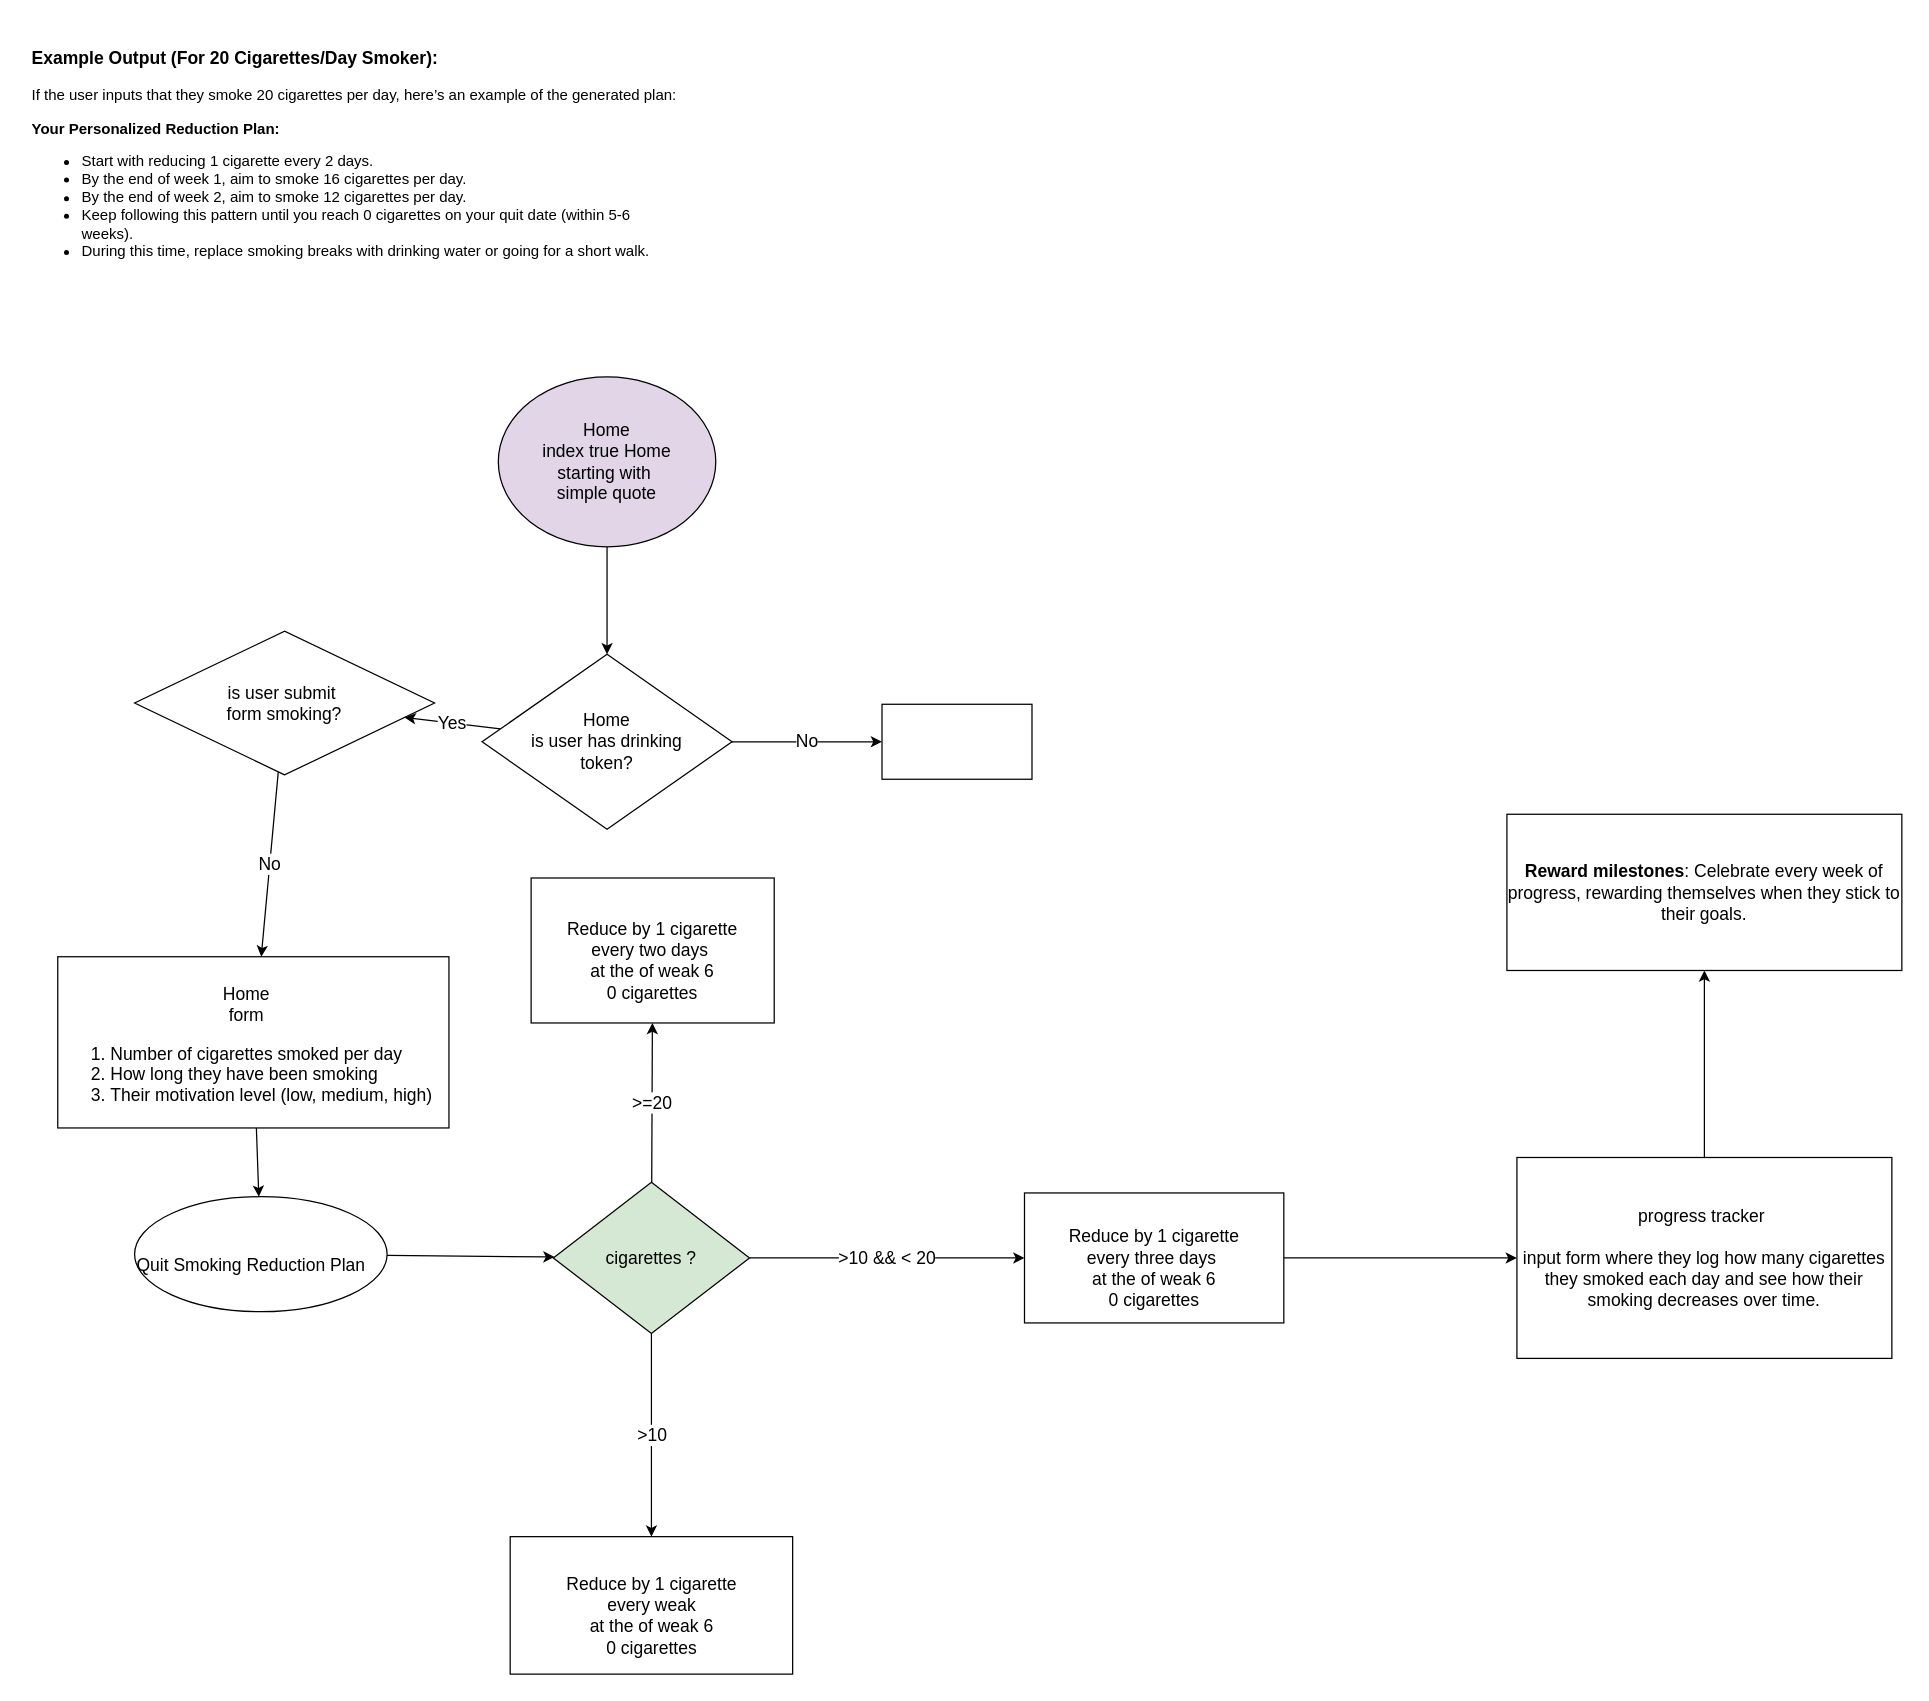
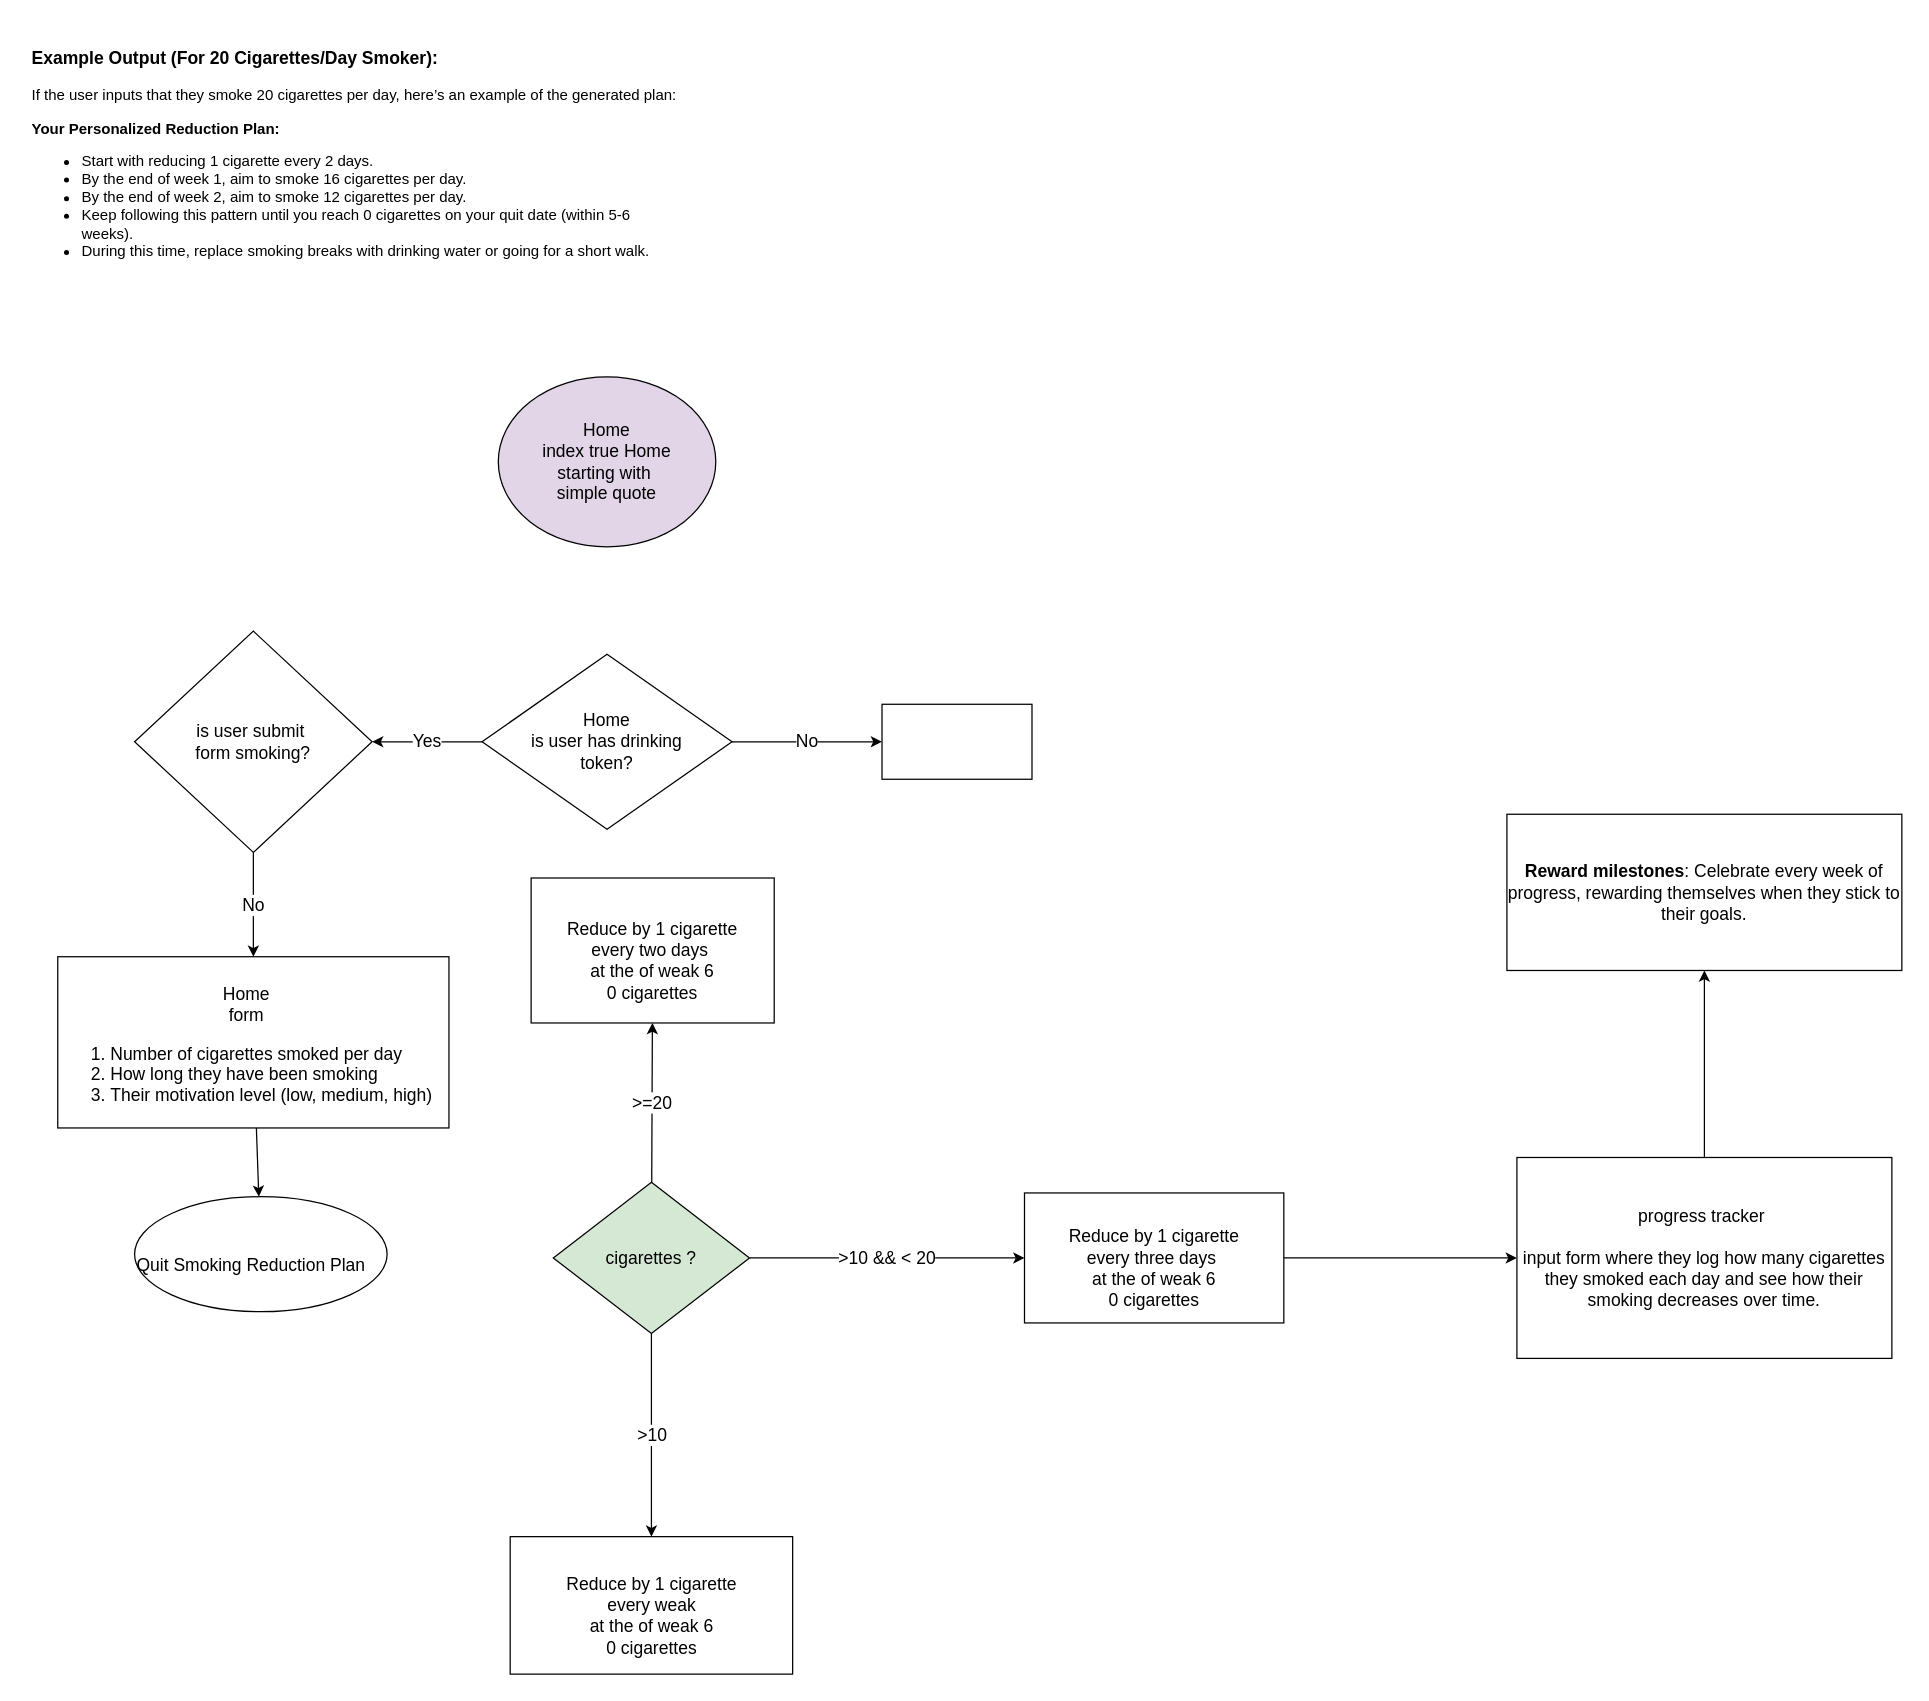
  <mxCell id="0" />
  <mxCell id="1" parent="0" />
  <mxCell id="2" value="&#10;&lt;h3&gt;Example Output (For 20 Cigarettes/Day Smoker):&lt;/h3&gt;&lt;p&gt;If the user inputs that they smoke 20 cigarettes per day, here’s an example of the generated plan:&lt;/p&gt;&lt;p&gt;&lt;strong&gt;Your Personalized Reduction Plan:&lt;/strong&gt;&lt;/p&gt;&lt;ul&gt;&lt;li&gt;Start with reducing 1 cigarette every 2 days.&lt;/li&gt;&lt;li&gt;By the end of week 1, aim to smoke 16 cigarettes per day.&lt;/li&gt;&lt;li&gt;By the end of week 2, aim to smoke 12 cigarettes per day.&lt;/li&gt;&lt;li&gt;Keep following this pattern until you reach 0 cigarettes on your quit date (within 5-6 weeks).&lt;/li&gt;&lt;li&gt;During this time, replace smoking breaks with drinking water or going for a short walk.&lt;/li&gt;&lt;/ul&gt;&#10;&#10;" style="text;html=1;strokeColor=none;fillColor=none;spacing=5;spacingTop=-20;whiteSpace=wrap;overflow=hidden;rounded=0;" vertex="1" parent="1"><mxGeometry x="20" y="20" width="530" height="260" as="geometry" /></mxCell>
- <mxCell id="3" value="" style="edgeStyle=none;html=1;fontFamily=Helvetica;fontSize=14;" edge="1" parent="1" source="4" target="7"><mxGeometry relative="1" as="geometry" /></mxCell>
  <mxCell id="4" value="Home&lt;br&gt;index true Home&lt;br&gt;starting with&amp;nbsp;&lt;br&gt;simple quote" style="ellipse;whiteSpace=wrap;html=1;fontFamily=Helvetica;fontSize=14;fillColor=#e1d5e7;" vertex="1" parent="1"><mxGeometry x="398" y="301" width="174" height="136" as="geometry" /></mxCell>
  <mxCell id="5" value="No" style="edgeStyle=none;html=1;fontFamily=Helvetica;fontSize=14;" edge="1" parent="1" source="7" target="8"><mxGeometry relative="1" as="geometry" /></mxCell>
  <mxCell id="6" value="Yes" style="edgeStyle=none;html=1;fontFamily=Helvetica;fontSize=14;" edge="1" parent="1" source="7" target="10"><mxGeometry relative="1" as="geometry" /></mxCell>
  <mxCell id="7" value="Home&lt;br&gt;is user has drinking&lt;br&gt;token?" style="rhombus;whiteSpace=wrap;html=1;fontSize=14;" vertex="1" parent="1"><mxGeometry x="385" y="523" width="200" height="140" as="geometry" /></mxCell>
  <mxCell id="8" value="" style="whiteSpace=wrap;html=1;fontSize=14;" vertex="1" parent="1"><mxGeometry x="705" y="563" width="120" height="60" as="geometry" /></mxCell>
  <mxCell id="9" value="No" style="edgeStyle=none;html=1;fontFamily=Helvetica;fontSize=14;" edge="1" parent="1" source="10" target="12"><mxGeometry relative="1" as="geometry" /></mxCell>
- <mxCell id="10" value="is user submit&amp;nbsp;&lt;br&gt;form smoking?" style="rhombus;whiteSpace=wrap;html=1;fontSize=14;direction=west;" vertex="1" parent="1"><mxGeometry x="107" y="504.5" width="240" height="115" as="geometry" /></mxCell>
+ <mxCell id="10" value="is user submit&amp;nbsp;&lt;br&gt;form smoking?" style="rhombus;whiteSpace=wrap;html=1;fontSize=14;direction=west;" vertex="1" parent="1"><mxGeometry x="107" y="504.5" width="190" height="177" as="geometry" /></mxCell>
  <mxCell id="11" value="" style="edgeStyle=none;html=1;fontFamily=Helvetica;fontSize=14;" edge="1" parent="1" source="12" target="14"><mxGeometry relative="1" as="geometry" /></mxCell>
  <mxCell id="12" value="&lt;div style=&quot;text-align: center;&quot;&gt;&lt;br&gt;Home&lt;br&gt;form&lt;/div&gt;&lt;ol&gt;&lt;li&gt;&lt;span style=&quot;background-color: initial;&quot;&gt;Number of cigarettes smoked per day&lt;/span&gt;&lt;/li&gt;&lt;li&gt;How long they have been smoking&lt;/li&gt;&lt;li&gt;Their motivation level (low, medium, high)&lt;/li&gt;&lt;/ol&gt;" style="whiteSpace=wrap;html=1;fontSize=14;align=left;" vertex="1" parent="1"><mxGeometry x="45.5" y="765" width="313" height="137" as="geometry" /></mxCell>
- <mxCell id="13" value="" style="edgeStyle=none;html=1;fontFamily=Helvetica;fontSize=14;" edge="1" parent="1" source="14" target="18"><mxGeometry relative="1" as="geometry" /></mxCell>
  <mxCell id="14" value="&lt;br&gt; Quit Smoking Reduction Plan" style="ellipse;whiteSpace=wrap;html=1;fontSize=14;align=left;" vertex="1" parent="1"><mxGeometry x="107" y="957" width="202" height="92" as="geometry" /></mxCell>
  <mxCell id="15" value="&amp;gt;=20" style="edgeStyle=none;html=1;fontFamily=Helvetica;fontSize=14;" edge="1" parent="1" source="18" target="19"><mxGeometry relative="1" as="geometry" /></mxCell>
  <mxCell id="16" value="&amp;gt;10 &amp;amp;&amp;amp; &amp;lt; 20" style="edgeStyle=none;html=1;fontFamily=Helvetica;fontSize=14;" edge="1" parent="1" source="18" target="21"><mxGeometry relative="1" as="geometry" /></mxCell>
  <mxCell id="17" value="&amp;gt;10" style="edgeStyle=none;html=1;fontFamily=Helvetica;fontSize=14;" edge="1" parent="1" source="18" target="22"><mxGeometry relative="1" as="geometry" /></mxCell>
  <mxCell id="18" value="cigarettes ?" style="rhombus;whiteSpace=wrap;html=1;fontSize=14;align=center;fillColor=#d5e8d4;" vertex="1" parent="1"><mxGeometry x="442" y="945.5" width="157" height="121" as="geometry" /></mxCell>
  <mxCell id="19" value="&lt;br&gt; Reduce by 1 cigarette&lt;br&gt;every two days&amp;nbsp;&lt;br&gt;at the of weak 6&lt;br&gt;0 cigarettes&lt;br&gt;" style="whiteSpace=wrap;html=1;fontSize=14;" vertex="1" parent="1"><mxGeometry x="424.25" y="702" width="194.5" height="116" as="geometry" /></mxCell>
  <mxCell id="20" value="" style="edgeStyle=none;html=1;fontFamily=Helvetica;fontSize=14;" edge="1" parent="1" source="21" target="24"><mxGeometry relative="1" as="geometry" /></mxCell>
  <mxCell id="21" value="&lt;br&gt;Reduce by 1 cigarette&lt;br&gt;every three days&amp;nbsp;&lt;br&gt;at the of weak 6&lt;br&gt;0 cigarettes" style="whiteSpace=wrap;html=1;fontSize=14;" vertex="1" parent="1"><mxGeometry x="819" y="954" width="207.5" height="104" as="geometry" /></mxCell>
  <mxCell id="22" value="&lt;br&gt;Reduce by 1 cigarette&lt;br&gt;every weak&lt;br&gt;at the of weak 6&lt;br&gt;0 cigarettes" style="whiteSpace=wrap;html=1;fontSize=14;" vertex="1" parent="1"><mxGeometry x="407.5" y="1229" width="226" height="110" as="geometry" /></mxCell>
  <mxCell id="23" value="" style="edgeStyle=none;html=1;fontFamily=Helvetica;fontSize=14;" edge="1" parent="1" source="24" target="25"><mxGeometry relative="1" as="geometry" /></mxCell>
  <mxCell id="24" value="progress tracker&amp;nbsp;&lt;br&gt;&lt;br&gt;input form where they log how many cigarettes they smoked each day and see how their smoking decreases over time." style="whiteSpace=wrap;html=1;fontSize=14;" vertex="1" parent="1"><mxGeometry x="1213" y="925.63" width="300" height="160.75" as="geometry" /></mxCell>
  <mxCell id="25" value="&lt;strong&gt;Reward milestones&lt;/strong&gt;: Celebrate every week of progress, rewarding themselves when they stick to their goals." style="whiteSpace=wrap;html=1;fontSize=14;" vertex="1" parent="1"><mxGeometry x="1205" y="651" width="316" height="125" as="geometry" /></mxCell>
